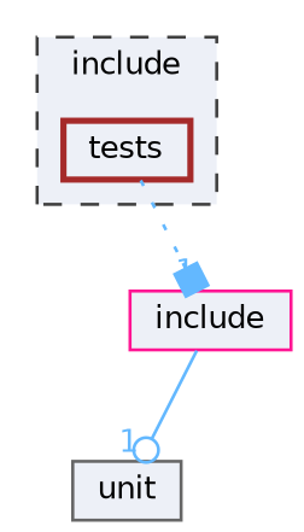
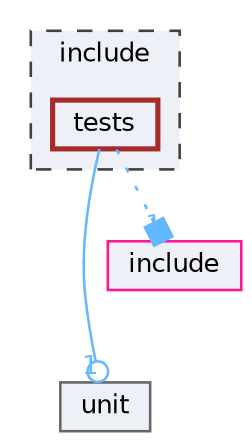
  digraph {
    compound=true
    node [fillcolor="#edf0f7" fontname=Helvetica fontsize=10 shape=box style=filled]
    edge [color=steelblue1 fontcolor=steelblue1 fontname=Helvetica fontsize=10 headlabel=1 labeldistance=1.5 labelfontname=Helvetica labelfontsize=10]
    n1 [color=brown height=0.2 label=tests style="filled,bold" width=0.4]
    n2 [color=gray40 height=0.2 label=unit width=0.4]
    n3 [color=deeppink height=0.2 label=include width=0.4]
    subgraph cluster_1 {
      bgcolor="#edf0f7"
      fontname=Helvetica
      fontsize=10
      label=include
      pencolor=grey25
      style="filled,dashed"
      n1
    }
-   n3 -> n2 [arrowhead=odot style=solid]
+   n1 -> n2 [arrowhead=odot style=solid]
    n1 -> n3 [arrowhead=box style=dotted]
  }
